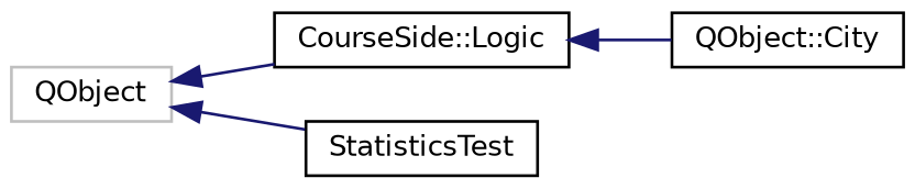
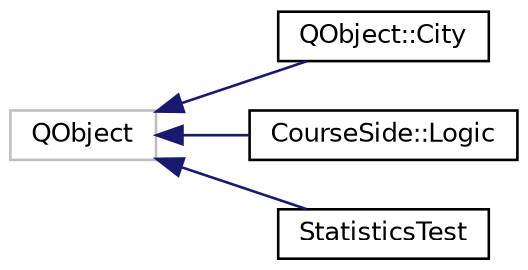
  digraph {
    rankdir=LR
    node [color=black fillcolor=white fontname=Helvetica fontsize=10 shape=record style=filled]
    edge [color=midnightblue dir=back fontname=Helvetica fontsize=10 labelfontname=Helvetica labelfontsize=10 style=solid]
    n1 [height=0.2 label="QObject::City" width=0.4]
    n2 [color=grey75 height=0.2 label=QObject width=0.4]
    n3 [height=0.2 label="CourseSide::Logic" width=0.4]
    n4 [height=0.2 label=StatisticsTest width=0.4]
-   n3 -> n1
+   n2 -> n1
    n2 -> n3
    n2 -> n4
  }
